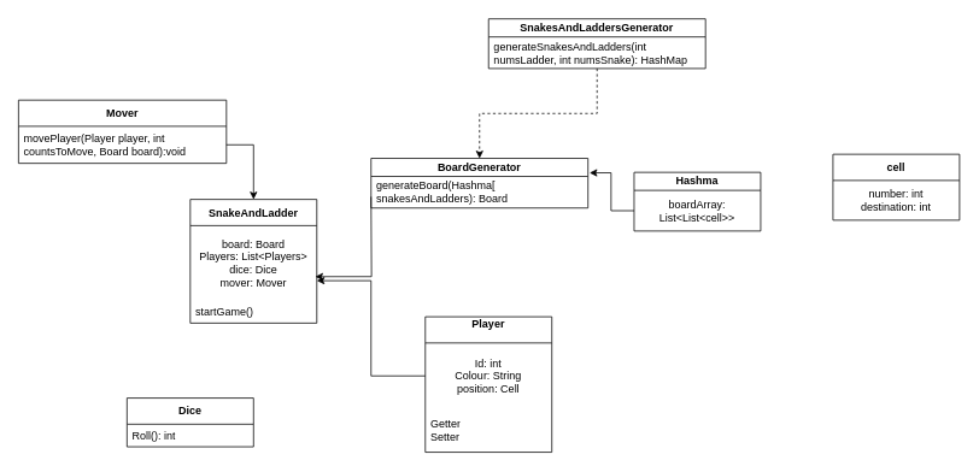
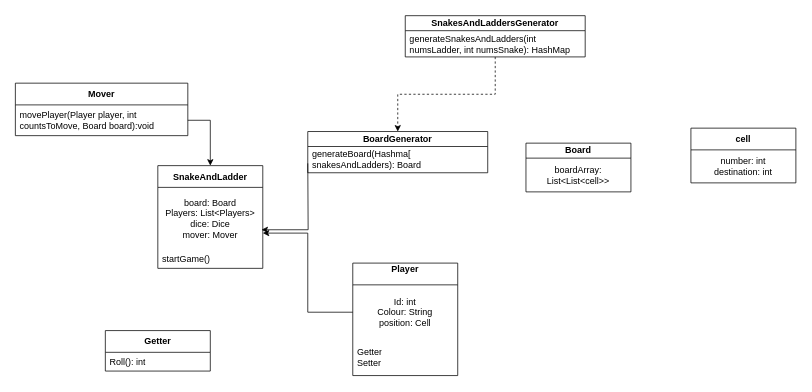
  <mxCell id="0" />
  <mxCell id="1" parent="0" />
  <mxCell id="2" value="SnakeAndLadder" style="swimlane;fontStyle=1;align=center;verticalAlign=middle;childLayout=stackLayout;horizontal=1;startSize=29;horizontalStack=0;resizeParent=1;resizeParentMax=0;resizeLast=0;collapsible=0;marginBottom=0;html=1;whiteSpace=wrap;" vertex="1" parent="1"><mxGeometry x="210" y="220" width="140" height="137" as="geometry" /></mxCell>
  <mxCell id="3" value="board: Board&lt;br&gt;Players: List&amp;lt;Players&amp;gt;&lt;div&gt;dice: Dice&lt;/div&gt;&lt;div&gt;mover: Mover&lt;/div&gt;" style="text;html=1;strokeColor=none;fillColor=none;align=center;verticalAlign=middle;spacingLeft=4;spacingRight=4;overflow=hidden;rotatable=0;points=[[0,0.5],[1,0.5]];portConstraint=eastwest;whiteSpace=wrap;" vertex="1" parent="2"><mxGeometry y="29" width="140" height="83" as="geometry" /></mxCell>
  <mxCell id="4" value="startGame()" style="text;html=1;strokeColor=none;fillColor=none;align=left;verticalAlign=middle;spacingLeft=4;spacingRight=4;overflow=hidden;rotatable=0;points=[[0,0.5],[1,0.5]];portConstraint=eastwest;whiteSpace=wrap;" vertex="1" parent="2"><mxGeometry y="112" width="140" height="25" as="geometry" /></mxCell>
- <mxCell id="5" value="Hashma" style="swimlane;fontStyle=1;align=center;verticalAlign=middle;childLayout=stackLayout;horizontal=1;startSize=20;horizontalStack=0;resizeParent=1;resizeParentMax=0;resizeLast=0;collapsible=0;marginBottom=0;html=1;whiteSpace=wrap;" vertex="1" parent="1"><mxGeometry x="701" y="190" width="140" height="65" as="geometry" /></mxCell>
+ <mxCell id="5" value="Board" style="swimlane;fontStyle=1;align=center;verticalAlign=middle;childLayout=stackLayout;horizontal=1;startSize=20;horizontalStack=0;resizeParent=1;resizeParentMax=0;resizeLast=0;collapsible=0;marginBottom=0;html=1;whiteSpace=wrap;" vertex="1" parent="1"><mxGeometry x="701" y="190" width="140" height="65" as="geometry" /></mxCell>
  <mxCell id="6" value="boardArray: List&amp;lt;List&amp;lt;cell&amp;gt;&amp;gt;" style="text;html=1;strokeColor=none;fillColor=none;align=center;verticalAlign=middle;spacingLeft=4;spacingRight=4;overflow=hidden;rotatable=0;points=[[0,0.5],[1,0.5]];portConstraint=eastwest;whiteSpace=wrap;" vertex="1" parent="5"><mxGeometry y="20" width="140" height="45" as="geometry" /></mxCell>
  <mxCell id="7" value="Player&lt;div&gt;&lt;br&gt;&lt;/div&gt;" style="swimlane;fontStyle=1;align=center;verticalAlign=middle;childLayout=stackLayout;horizontal=1;startSize=29;horizontalStack=0;resizeParent=1;resizeParentMax=0;resizeLast=0;collapsible=0;marginBottom=0;html=1;whiteSpace=wrap;" vertex="1" parent="1"><mxGeometry x="470" y="350" width="140" height="150" as="geometry" /></mxCell>
  <mxCell id="8" value="Id: int&lt;div&gt;Colour: String&lt;/div&gt;&lt;div&gt;position: Cell&lt;/div&gt;" style="text;html=1;strokeColor=none;fillColor=none;align=center;verticalAlign=middle;spacingLeft=4;spacingRight=4;overflow=hidden;rotatable=0;points=[[0,0.5],[1,0.5]];portConstraint=eastwest;whiteSpace=wrap;" vertex="1" parent="7"><mxGeometry y="29" width="140" height="73" as="geometry" /></mxCell>
  <mxCell id="9" value="Getter&lt;br&gt;Setter" style="text;html=1;strokeColor=none;fillColor=none;align=left;verticalAlign=middle;spacingLeft=4;spacingRight=4;overflow=hidden;rotatable=0;points=[[0,0.5],[1,0.5]];portConstraint=eastwest;whiteSpace=wrap;" vertex="1" parent="7"><mxGeometry y="102" width="140" height="48" as="geometry" /></mxCell>
  <mxCell id="10" value="&lt;div&gt;cell&lt;/div&gt;" style="swimlane;fontStyle=1;align=center;verticalAlign=middle;childLayout=stackLayout;horizontal=1;startSize=29;horizontalStack=0;resizeParent=1;resizeParentMax=0;resizeLast=0;collapsible=0;marginBottom=0;html=1;whiteSpace=wrap;" vertex="1" parent="1"><mxGeometry x="921" y="170" width="140" height="73" as="geometry" /></mxCell>
  <mxCell id="11" value="number: int&lt;div&gt;destination: int&lt;/div&gt;" style="text;html=1;strokeColor=none;fillColor=none;align=center;verticalAlign=middle;spacingLeft=4;spacingRight=4;overflow=hidden;rotatable=0;points=[[0,0.5],[1,0.5]];portConstraint=eastwest;whiteSpace=wrap;" vertex="1" parent="10"><mxGeometry y="29" width="140" height="44" as="geometry" /></mxCell>
- <mxCell id="12" value="&lt;div&gt;Dice&lt;/div&gt;" style="swimlane;fontStyle=1;align=center;verticalAlign=middle;childLayout=stackLayout;horizontal=1;startSize=29;horizontalStack=0;resizeParent=1;resizeParentMax=0;resizeLast=0;collapsible=0;marginBottom=0;html=1;whiteSpace=wrap;" vertex="1" parent="1"><mxGeometry x="140" y="440" width="140" height="54" as="geometry" /></mxCell>
+ <mxCell id="12" value="&lt;div&gt;Getter&lt;/div&gt;" style="swimlane;fontStyle=1;align=center;verticalAlign=middle;childLayout=stackLayout;horizontal=1;startSize=29;horizontalStack=0;resizeParent=1;resizeParentMax=0;resizeLast=0;collapsible=0;marginBottom=0;html=1;whiteSpace=wrap;" vertex="1" parent="1"><mxGeometry x="140" y="440" width="140" height="54" as="geometry" /></mxCell>
  <mxCell id="13" value="Roll(): int" style="text;html=1;strokeColor=none;fillColor=none;align=left;verticalAlign=middle;spacingLeft=4;spacingRight=4;overflow=hidden;rotatable=0;points=[[0,0.5],[1,0.5]];portConstraint=eastwest;whiteSpace=wrap;" vertex="1" parent="12"><mxGeometry y="29" width="140" height="25" as="geometry" /></mxCell>
  <mxCell id="14" value="&lt;div&gt;Mover&lt;/div&gt;" style="swimlane;fontStyle=1;align=center;verticalAlign=middle;childLayout=stackLayout;horizontal=1;startSize=29;horizontalStack=0;resizeParent=1;resizeParentMax=0;resizeLast=0;collapsible=0;marginBottom=0;html=1;whiteSpace=wrap;" vertex="1" parent="1"><mxGeometry x="20" y="110" width="230" height="70" as="geometry" /></mxCell>
  <mxCell id="15" value="movePlayer(Player player, int countsToMove, Board board):void" style="text;html=1;strokeColor=none;fillColor=none;align=left;verticalAlign=middle;spacingLeft=4;spacingRight=4;overflow=hidden;rotatable=0;points=[[0,0.5],[1,0.5]];portConstraint=eastwest;whiteSpace=wrap;" vertex="1" parent="14"><mxGeometry y="29" width="230" height="41" as="geometry" /></mxCell>
  <mxCell id="16" style="edgeStyle=orthogonalEdgeStyle;rounded=0;orthogonalLoop=1;jettySize=auto;html=1;" edge="1" parent="1" source="15" target="2"><mxGeometry relative="1" as="geometry" /></mxCell>
  <mxCell id="17" value="BoardGenerator" style="swimlane;fontStyle=1;align=center;verticalAlign=middle;childLayout=stackLayout;horizontal=1;startSize=20;horizontalStack=0;resizeParent=1;resizeParentMax=0;resizeLast=0;collapsible=0;marginBottom=0;html=1;whiteSpace=wrap;" vertex="1" parent="1"><mxGeometry x="410" y="174.5" width="240" height="55" as="geometry" /></mxCell>
  <mxCell id="18" value="generateBoard(Hashma[ snakesAndLadders): Board" style="text;html=1;strokeColor=none;fillColor=none;align=left;verticalAlign=middle;spacingLeft=4;spacingRight=4;overflow=hidden;rotatable=0;points=[[0,0.5],[1,0.5]];portConstraint=eastwest;whiteSpace=wrap;" vertex="1" parent="17"><mxGeometry y="20" width="240" height="35" as="geometry" /></mxCell>
  <mxCell id="19" style="edgeStyle=orthogonalEdgeStyle;rounded=0;orthogonalLoop=1;jettySize=auto;html=1;entryX=0.988;entryY=0.681;entryDx=0;entryDy=0;entryPerimeter=0;" edge="1" parent="1" target="3"><mxGeometry relative="1" as="geometry"><mxPoint x="410" y="217" as="sourcePoint" /></mxGeometry></mxCell>
- <mxCell id="20" style="edgeStyle=orthogonalEdgeStyle;rounded=0;orthogonalLoop=1;jettySize=auto;html=1;entryX=1.007;entryY=-0.113;entryDx=0;entryDy=0;entryPerimeter=0;" edge="1" parent="1" source="6" target="18"><mxGeometry relative="1" as="geometry" /></mxCell>
  <mxCell id="21" style="edgeStyle=orthogonalEdgeStyle;rounded=0;orthogonalLoop=1;jettySize=auto;html=1;entryX=1;entryY=0.735;entryDx=0;entryDy=0;entryPerimeter=0;" edge="1" parent="1" source="8" target="3"><mxGeometry relative="1" as="geometry" /></mxCell>
  <mxCell id="22" style="edgeStyle=orthogonalEdgeStyle;rounded=0;orthogonalLoop=1;jettySize=auto;html=1;dashed=1;" edge="1" parent="1" source="23" target="17"><mxGeometry relative="1" as="geometry" /></mxCell>
  <mxCell id="23" value="SnakesAndLaddersGenerator" style="swimlane;fontStyle=1;align=center;verticalAlign=middle;childLayout=stackLayout;horizontal=1;startSize=20;horizontalStack=0;resizeParent=1;resizeParentMax=0;resizeLast=0;collapsible=0;marginBottom=0;html=1;whiteSpace=wrap;" vertex="1" parent="1"><mxGeometry x="540" y="20" width="240" height="55" as="geometry" /></mxCell>
  <mxCell id="24" value="generateSnakesAndLadders(int numsLadder, int numsSnake): HashMap" style="text;html=1;strokeColor=none;fillColor=none;align=left;verticalAlign=middle;spacingLeft=4;spacingRight=4;overflow=hidden;rotatable=0;points=[[0,0.5],[1,0.5]];portConstraint=eastwest;whiteSpace=wrap;" vertex="1" parent="23"><mxGeometry y="20" width="240" height="35" as="geometry" /></mxCell>
